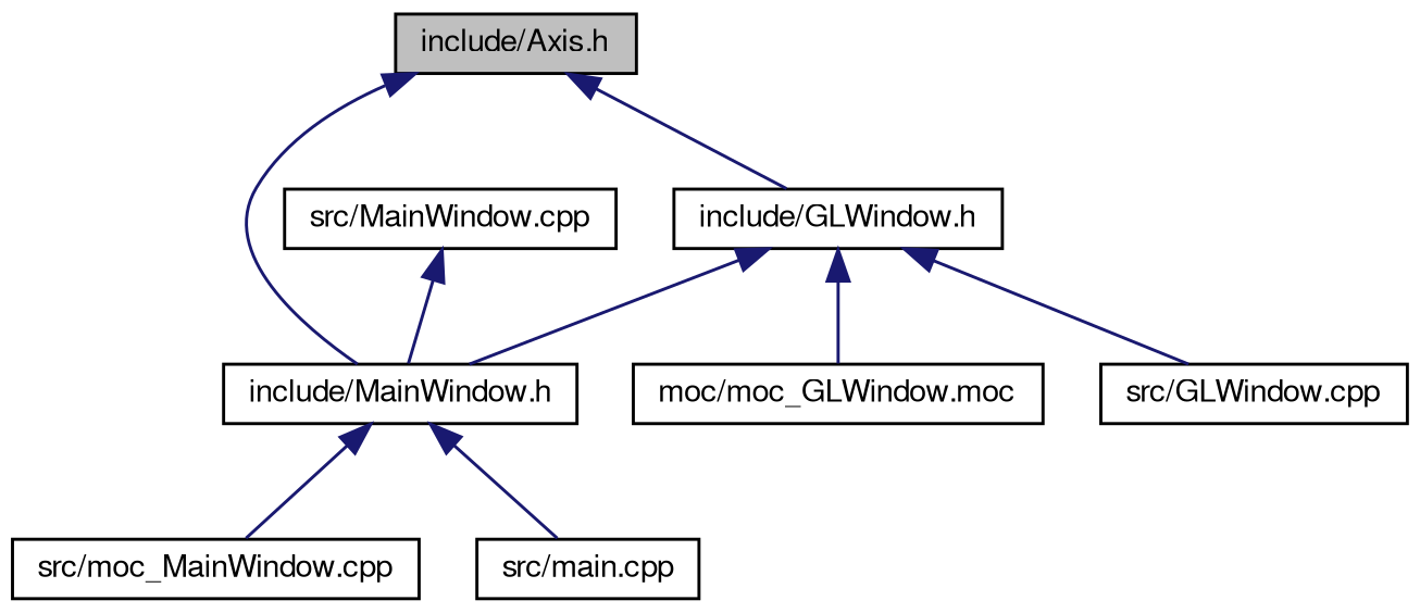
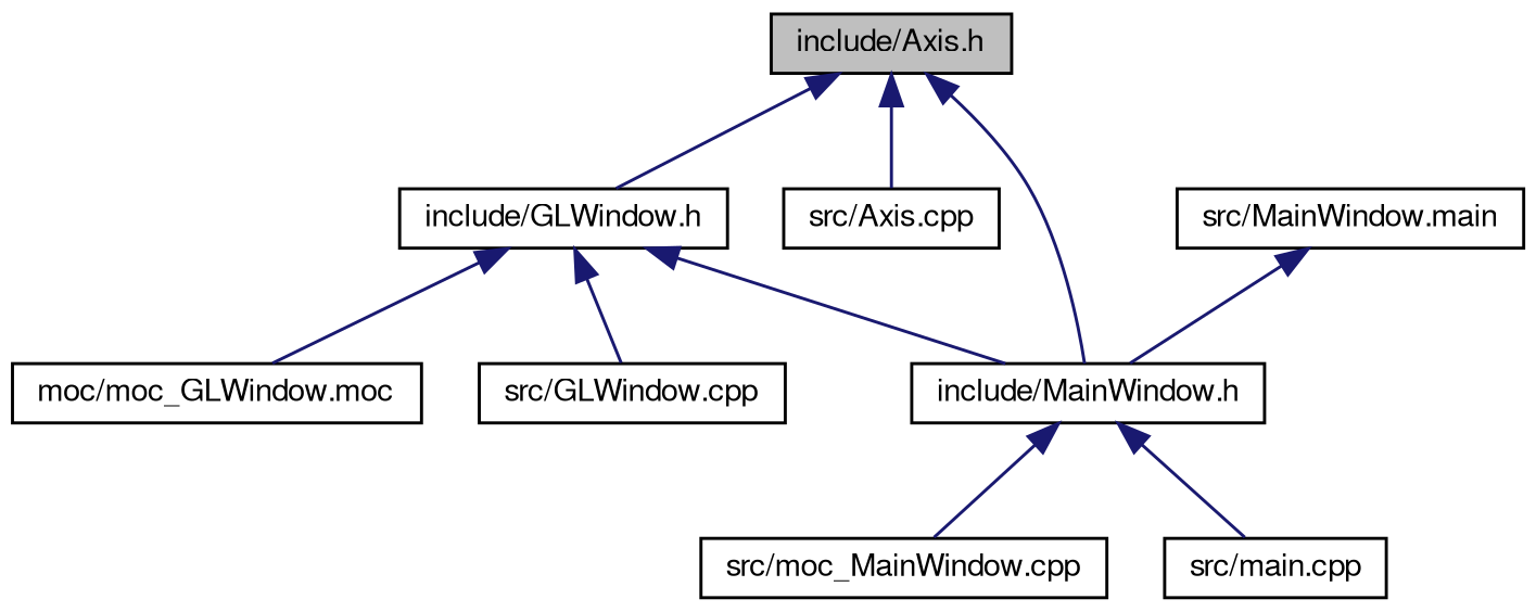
  digraph {
    node [color=black fillcolor=white fontname=FreeSans fontsize=10 shape=record style=filled]
    edge [color=midnightblue dir=back fontname=FreeSans fontsize=10 labelfontname=FreeSans labelfontsize=10 style=solid]
    n1 [fillcolor=grey75 fontcolor=black height=0.2 label="include/Axis.h" width=0.4]
    n2 [height=0.2 label="include/GLWindow.h" width=0.4]
    n3 [height=0.2 label="include/MainWindow.h" width=0.4]
+   n4 [height=0.2 label="src/Axis.cpp" width=0.4]
    n5 [height=0.2 label="moc/moc_GLWindow.moc" width=0.4]
    n6 [height=0.2 label="src/GLWindow.cpp" width=0.4]
    n7 [height=0.2 label="src/moc_MainWindow.cpp" width=0.4]
    n8 [height=0.2 label="src/main.cpp" width=0.4]
-   n9 [height=0.2 label="src/MainWindow.cpp" width=0.4]
+   n9 [height=0.2 label="src/MainWindow.main" width=0.4]
    n1 -> n2
    n1 -> n3
+   n1 -> n4
    n2 -> n3
    n2 -> n5
    n2 -> n6
    n3 -> n7
    n3 -> n8
    n9 -> n3
  }
